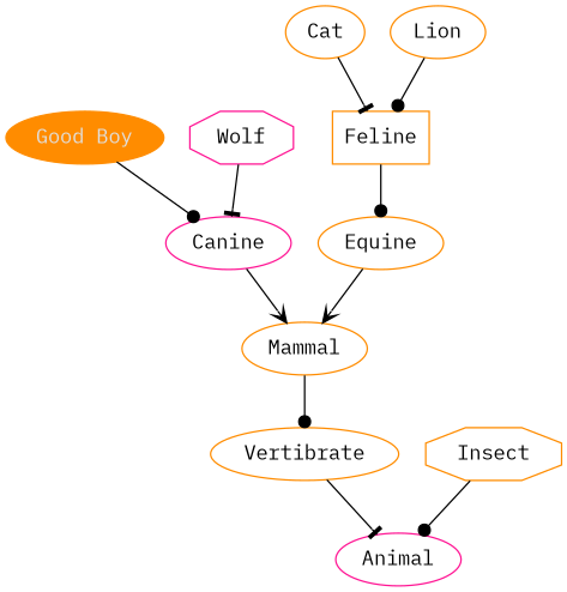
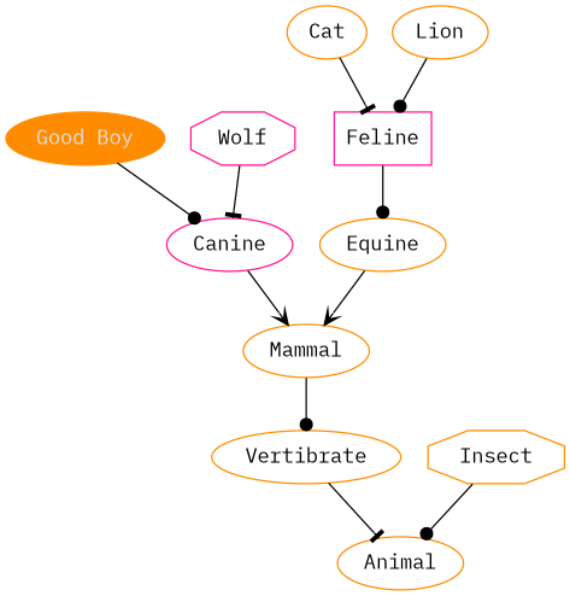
  digraph {
    fontname="IBM Plex Mono"
    node [color=darkorange fontname="IBM Plex Mono" shape=ellipse]
    edge [arrowhead=dot fontname="IBM Plex Mono"]
    n1 [fontcolor="#E0E0E0" label="Good Boy" style=filled]
    Canine [color=deeppink]
    Mammal
    Vertibrate
-   Animal [color=deeppink]
-   Feline [shape=box]
+   Animal
+   Feline [color=deeppink shape=box]
    Cat
    Equine
    Wolf [color=deeppink shape=octagon]
    Lion
    Insect [shape=octagon]
    n1 -> Canine
    Canine -> Mammal [arrowhead=vee]
    Mammal -> Vertibrate
    Vertibrate -> Animal [arrowhead=tee]
    Feline -> Equine
    Cat -> Feline [arrowhead=tee]
    Equine -> Mammal [arrowhead=vee]
    Wolf -> Canine [arrowhead=tee]
    Lion -> Feline
    Insect -> Animal
  }
